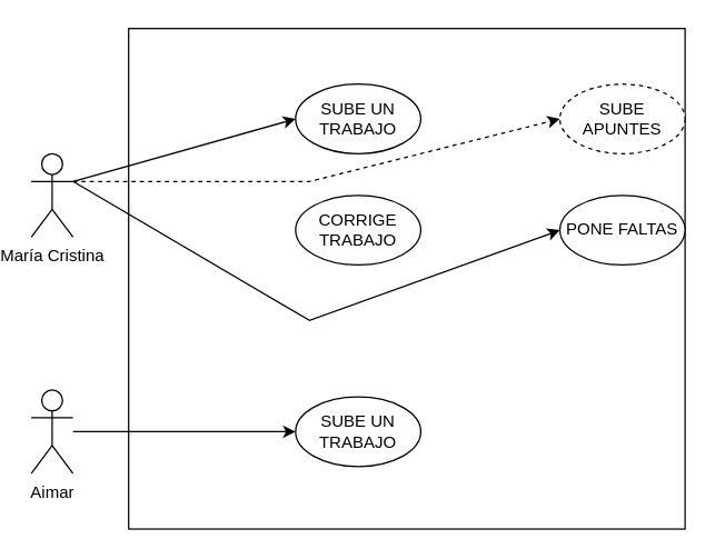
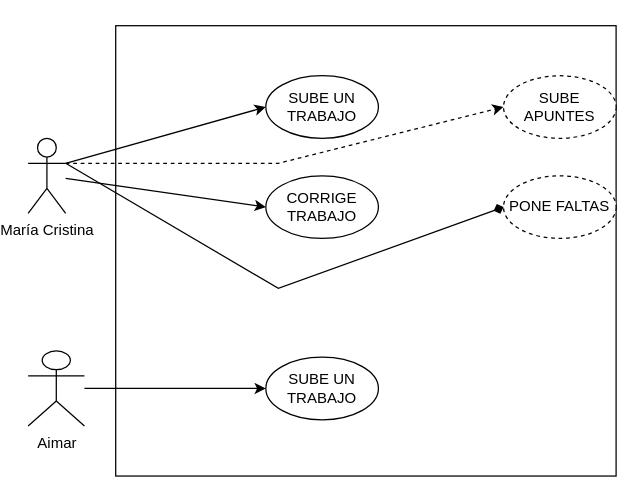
  <mxCell id="0" />
  <mxCell id="1" parent="0" />
  <mxCell id="2" value="María Cristina" style="shape=umlActor;verticalLabelPosition=bottom;verticalAlign=top;html=1;outlineConnect=0;" parent="1" vertex="1"><mxGeometry x="20" y="110" width="30" height="60" as="geometry" /></mxCell>
  <mxCell id="3" value="" style="rounded=0;whiteSpace=wrap;html=1;fillColor=none;" parent="1" vertex="1"><mxGeometry x="90" y="20" width="400" height="360" as="geometry" /></mxCell>
  <mxCell id="4" value="SUBE UN TRABAJO" style="ellipse;whiteSpace=wrap;html=1;" parent="1" vertex="1"><mxGeometry x="210" y="60" width="90" height="50" as="geometry" /></mxCell>
  <mxCell id="5" value="CORRIGE TRABAJO" style="ellipse;whiteSpace=wrap;html=1;" parent="1" vertex="1"><mxGeometry x="210" y="140" width="90" height="50" as="geometry" /></mxCell>
  <mxCell id="6" value="SUBE APUNTES" style="ellipse;whiteSpace=wrap;html=1;dashed=1;" parent="1" vertex="1"><mxGeometry x="400" y="60" width="90" height="50" as="geometry" /></mxCell>
- <mxCell id="7" value="PONE FALTAS" style="ellipse;whiteSpace=wrap;html=1;" parent="1" vertex="1"><mxGeometry x="400" y="140" width="90" height="50" as="geometry" /></mxCell>
- <mxCell id="8" value="Aimar" style="shape=umlActor;verticalLabelPosition=bottom;verticalAlign=top;html=1;outlineConnect=0;" parent="1" vertex="1"><mxGeometry x="20" y="280" width="30" height="60" as="geometry" /></mxCell>
+ <mxCell id="7" value="PONE FALTAS" style="ellipse;whiteSpace=wrap;html=1;dashed=1;" parent="1" vertex="1"><mxGeometry x="400" y="140" width="90" height="50" as="geometry" /></mxCell>
+ <mxCell id="8" value="Aimar" style="shape=umlActor;verticalLabelPosition=bottom;verticalAlign=top;html=1;outlineConnect=0;" parent="1" vertex="1"><mxGeometry x="20" y="280" width="45" height="60" as="geometry" /></mxCell>
  <mxCell id="9" value="SUBE UN TRABAJO" style="ellipse;whiteSpace=wrap;html=1;" parent="1" vertex="1"><mxGeometry x="210" y="285" width="90" height="50" as="geometry" /></mxCell>
  <mxCell id="10" value="" style="endArrow=classic;html=1;rounded=0;" parent="1" source="8" target="9" edge="1"><mxGeometry width="50" height="50" relative="1" as="geometry"><mxPoint x="260" y="380" as="sourcePoint" /><mxPoint x="310" y="330" as="targetPoint" /></mxGeometry></mxCell>
+ <mxCell id="11" value="" style="endArrow=classic;html=1;rounded=0;entryX=0;entryY=0.5;entryDx=0;entryDy=0;" parent="1" source="2" target="5" edge="1"><mxGeometry width="50" height="50" relative="1" as="geometry"><mxPoint x="70" y="140" as="sourcePoint" /><mxPoint x="120" y="90" as="targetPoint" /></mxGeometry></mxCell>
  <mxCell id="12" value="" style="endArrow=classic;html=1;rounded=0;exitX=1;exitY=0.333;exitDx=0;exitDy=0;exitPerimeter=0;entryX=0;entryY=0.5;entryDx=0;entryDy=0;" parent="1" source="2" target="4" edge="1"><mxGeometry width="50" height="50" relative="1" as="geometry"><mxPoint x="260" y="380" as="sourcePoint" /><mxPoint x="310" y="330" as="targetPoint" /></mxGeometry></mxCell>
  <mxCell id="13" value="" style="endArrow=classic;html=1;rounded=0;exitX=1;exitY=0.333;exitDx=0;exitDy=0;exitPerimeter=0;entryX=0;entryY=0.5;entryDx=0;entryDy=0;dashed=1;" parent="1" source="2" target="6" edge="1"><mxGeometry width="50" height="50" relative="1" as="geometry"><mxPoint x="60" y="152" as="sourcePoint" /><mxPoint x="220" y="175" as="targetPoint" /><Array as="points"><mxPoint x="220" y="130" /></Array></mxGeometry></mxCell>
- <mxCell id="14" value="" style="endArrow=classic;html=1;rounded=0;entryX=0;entryY=0.5;entryDx=0;entryDy=0;exitX=1;exitY=0.333;exitDx=0;exitDy=0;exitPerimeter=0;" parent="1" source="2" target="7" edge="1"><mxGeometry width="50" height="50" relative="1" as="geometry"><mxPoint x="70" y="162" as="sourcePoint" /><mxPoint x="230" y="185" as="targetPoint" /><Array as="points"><mxPoint x="220" y="230" /></Array></mxGeometry></mxCell>
+ <mxCell id="14" value="" style="endArrow=diamond;html=1;rounded=0;entryX=0;entryY=0.5;entryDx=0;entryDy=0;exitX=1;exitY=0.333;exitDx=0;exitDy=0;exitPerimeter=0;" parent="1" source="2" target="7" edge="1"><mxGeometry width="50" height="50" relative="1" as="geometry"><mxPoint x="70" y="162" as="sourcePoint" /><mxPoint x="230" y="185" as="targetPoint" /><Array as="points"><mxPoint x="220" y="230" /></Array></mxGeometry></mxCell>
